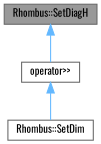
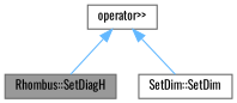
  digraph {
    fontname=Oswald
    rankdir=TB
    node [color=grey40 fillcolor=white fontname=Oswald fontsize=10 shape=box style=filled]
    edge [color=steelblue1 dir=back fontname=Oswald fontsize=10 labelfontname=Helvetica labelfontsize=10 style=solid]
    n1 [color=gray40 fillcolor=grey60 fontcolor=black height=0.2 label="Rhombus::SetDiagH" width=0.4]
    n2 [height=0.2 label="operator\>\>" width=0.4]
-   n3 [height=0.2 label="Rhombus::SetDim" width=0.4]
-   n1 -> n2
+   n3 [height=0.2 label="SetDim::SetDim" width=0.4]
+   n2 -> n1
    n2 -> n3
  }
